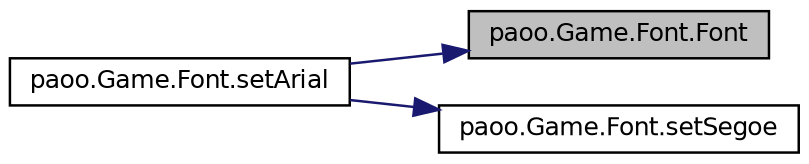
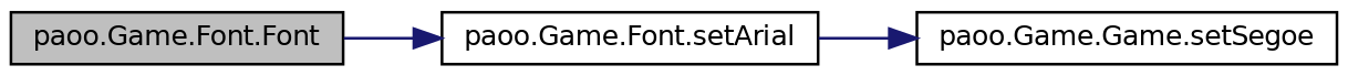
  digraph {
    rankdir=LR
    node [color=black fillcolor=white fontname=Helvetica fontsize=10 shape=record style=filled]
    edge [color=midnightblue fontname=Helvetica fontsize=10 labelfontname=Helvetica labelfontsize=10 style=solid]
    n1 [fillcolor=grey75 fontcolor=black height=0.2 label="paoo.Game.Font.Font" width=0.4]
    n2 [height=0.2 label="paoo.Game.Font.setArial" width=0.4]
-   n3 [height=0.2 label="paoo.Game.Font.setSegoe" width=0.4]
-   n2 -> n1
+   n3 [height=0.2 label="paoo.Game.Game.setSegoe" width=0.4]
+   n1 -> n2
    n2 -> n3
  }
